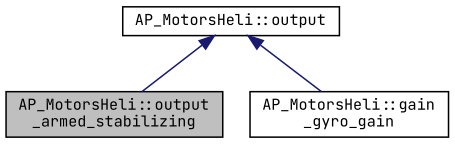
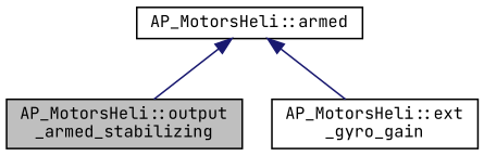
  digraph {
    fontname="JetBrains Mono"
    rankdir=TB
    node [color=black fillcolor=white fontname="JetBrains Mono" fontsize=10 shape=record style=filled]
    edge [color=midnightblue dir=back fontname="JetBrains Mono" fontsize=10 labelfontname=Helvetica labelfontsize=10 style=solid]
    n1 [fillcolor=grey75 fontcolor=black height=0.2 label="AP_MotorsHeli::output\l_armed_stabilizing" width=0.4]
-   n2 [height=0.2 label="AP_MotorsHeli::output" width=0.4]
-   n3 [height=0.2 label="AP_MotorsHeli::gain\l_gyro_gain" width=0.4]
+   n2 [height=0.2 label="AP_MotorsHeli::armed" width=0.4]
+   n3 [height=0.2 label="AP_MotorsHeli::ext\l_gyro_gain" width=0.4]
    n2 -> n1
    n2 -> n3
  }
